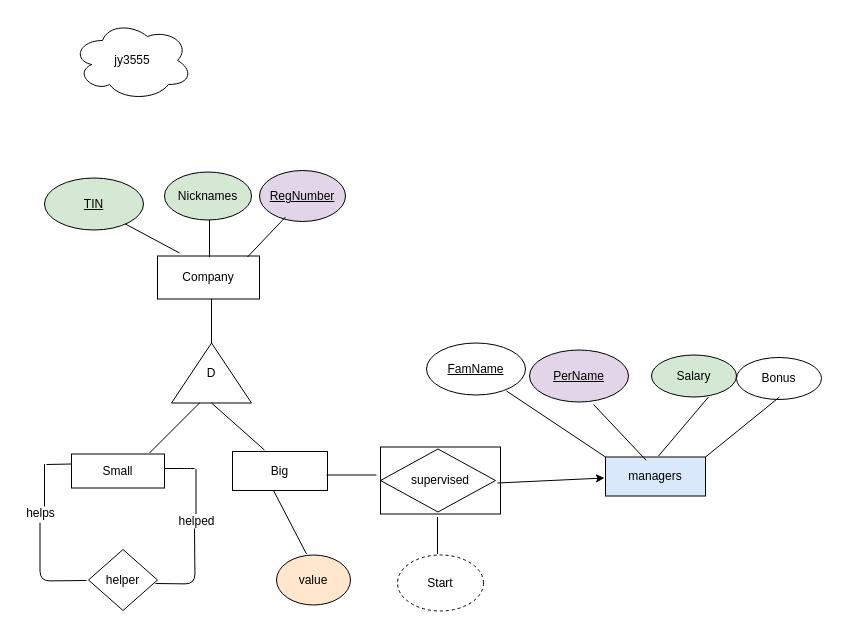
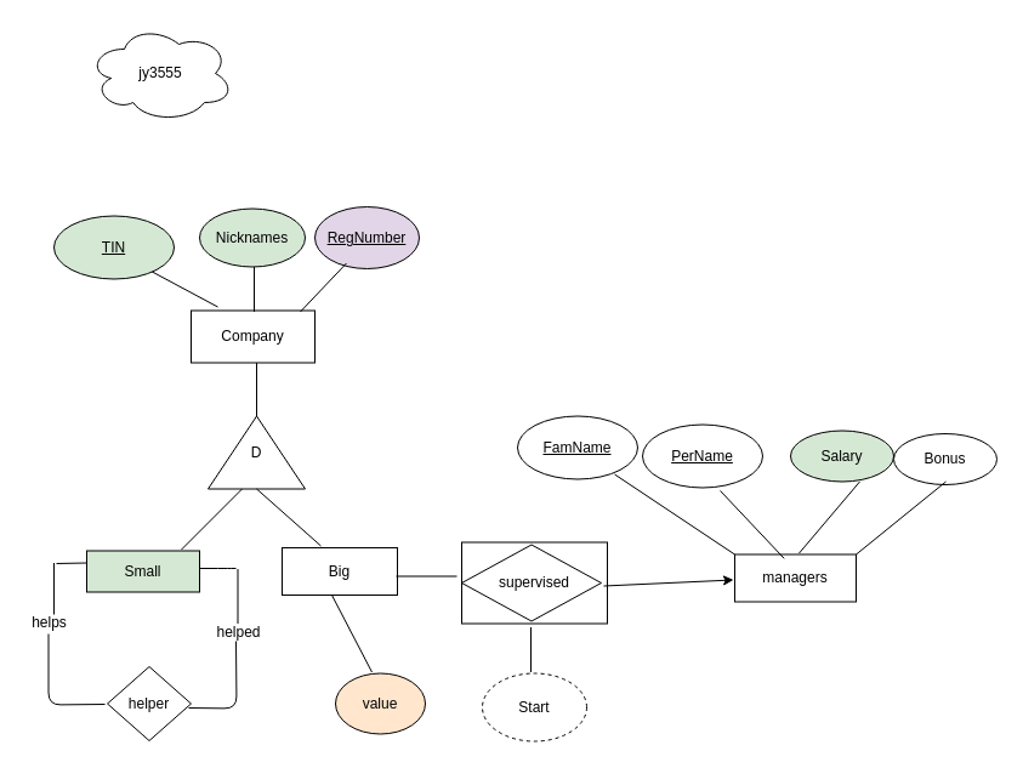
  <mxCell id="0" />
  <mxCell id="1" parent="0" />
  <mxCell id="2" value="jy3555" style="ellipse;shape=cloud;whiteSpace=wrap;html=1;" parent="1" vertex="1"><mxGeometry x="72" y="20" width="120" height="80" as="geometry" /></mxCell>
  <mxCell id="3" value="Company" style="rounded=0;whiteSpace=wrap;html=1;" vertex="1" parent="1"><mxGeometry x="157" y="255.5" width="102" height="43" as="geometry" /></mxCell>
  <mxCell id="4" value="" style="endArrow=none;html=1;" edge="1" parent="1"><mxGeometry width="50" height="50" relative="1" as="geometry"><mxPoint x="179" y="252.5" as="sourcePoint" /><mxPoint x="123" y="222.5" as="targetPoint" /></mxGeometry></mxCell>
  <mxCell id="5" value="&lt;u&gt;TIN&lt;/u&gt;" style="ellipse;whiteSpace=wrap;html=1;fillColor=#d5e8d4;" vertex="1" parent="1"><mxGeometry x="44" y="177.5" width="99" height="52" as="geometry" /></mxCell>
  <mxCell id="6" value="&lt;span&gt;&lt;u&gt;RegNumber&lt;/u&gt;&lt;/span&gt;" style="ellipse;whiteSpace=wrap;html=1;fillColor=#e1d5e7;" vertex="1" parent="1"><mxGeometry x="259" y="170" width="86" height="51" as="geometry" /></mxCell>
  <mxCell id="7" value="" style="endArrow=none;html=1;" edge="1" parent="1"><mxGeometry width="50" height="50" relative="1" as="geometry"><mxPoint x="247" y="256.5" as="sourcePoint" /><mxPoint x="285" y="216.5" as="targetPoint" /></mxGeometry></mxCell>
  <mxCell id="8" value="" style="endArrow=none;html=1;" edge="1" parent="1"><mxGeometry width="50" height="50" relative="1" as="geometry"><mxPoint x="209" y="256.5" as="sourcePoint" /><mxPoint x="209" y="219.5" as="targetPoint" /></mxGeometry></mxCell>
  <mxCell id="9" value="Nicknames" style="ellipse;whiteSpace=wrap;html=1;fillColor=#d5e8d4;" vertex="1" parent="1"><mxGeometry x="164" y="171.5" width="87" height="48" as="geometry" /></mxCell>
  <mxCell id="10" value="" style="endArrow=none;html=1;" edge="1" parent="1"><mxGeometry width="50" height="50" relative="1" as="geometry"><mxPoint x="211" y="342.5" as="sourcePoint" /><mxPoint x="211" y="298.5" as="targetPoint" /></mxGeometry></mxCell>
  <mxCell id="11" value="D" style="triangle;whiteSpace=wrap;html=1;direction=north;" vertex="1" parent="1"><mxGeometry x="171" y="342.5" width="80" height="60" as="geometry" /></mxCell>
  <mxCell id="12" value="" style="endArrow=none;html=1;" edge="1" parent="1"><mxGeometry width="50" height="50" relative="1" as="geometry"><mxPoint x="149" y="452.5" as="sourcePoint" /><mxPoint x="199" y="402.5" as="targetPoint" /></mxGeometry></mxCell>
  <mxCell id="13" value="" style="endArrow=none;html=1;exitX=0;exitY=0.5;exitDx=0;exitDy=0;" edge="1" parent="1" source="11"><mxGeometry width="50" height="50" relative="1" as="geometry"><mxPoint x="235" y="470.5" as="sourcePoint" /><mxPoint x="264" y="449.5" as="targetPoint" /></mxGeometry></mxCell>
- <mxCell id="14" value="Small" style="rounded=0;whiteSpace=wrap;html=1;" vertex="1" parent="1"><mxGeometry x="71" y="453.5" width="93" height="34" as="geometry" /></mxCell>
+ <mxCell id="14" value="Small" style="rounded=0;whiteSpace=wrap;html=1;fillColor=#d5e8d4;" vertex="1" parent="1"><mxGeometry x="71" y="453.5" width="93" height="34" as="geometry" /></mxCell>
  <mxCell id="15" value="Big" style="rounded=0;whiteSpace=wrap;html=1;" vertex="1" parent="1"><mxGeometry x="232" y="451" width="95" height="39" as="geometry" /></mxCell>
- <mxCell id="16" value="managers" style="rounded=0;whiteSpace=wrap;html=1;fillColor=#dae8fc;" vertex="1" parent="1"><mxGeometry x="605" y="456.5" width="100" height="39" as="geometry" /></mxCell>
+ <mxCell id="16" value="managers" style="rounded=0;whiteSpace=wrap;html=1;" vertex="1" parent="1"><mxGeometry x="605" y="456.5" width="100" height="39" as="geometry" /></mxCell>
  <mxCell id="17" value="&lt;u&gt;FamName&lt;/u&gt;" style="ellipse;whiteSpace=wrap;html=1;" vertex="1" parent="1"><mxGeometry x="426" y="342.5" width="99" height="52" as="geometry" /></mxCell>
- <mxCell id="18" value="&lt;u&gt;PerName&lt;/u&gt;" style="ellipse;whiteSpace=wrap;html=1;fillColor=#e1d5e7;" vertex="1" parent="1"><mxGeometry x="529" y="349.5" width="99" height="52" as="geometry" /></mxCell>
+ <mxCell id="18" value="&lt;u&gt;PerName&lt;/u&gt;" style="ellipse;whiteSpace=wrap;html=1;" vertex="1" parent="1"><mxGeometry x="529" y="349.5" width="99" height="52" as="geometry" /></mxCell>
  <mxCell id="19" value="Salary" style="ellipse;whiteSpace=wrap;html=1;fillColor=#d5e8d4;" vertex="1" parent="1"><mxGeometry x="651" y="354.5" width="85" height="42" as="geometry" /></mxCell>
  <mxCell id="20" value="Bonus" style="ellipse;whiteSpace=wrap;html=1;" vertex="1" parent="1"><mxGeometry x="736" y="357" width="85" height="42" as="geometry" /></mxCell>
  <mxCell id="21" value="" style="endArrow=none;html=1;exitX=1;exitY=0;exitDx=0;exitDy=0;" edge="1" parent="1" source="16"><mxGeometry width="50" height="50" relative="1" as="geometry"><mxPoint x="729" y="446.5" as="sourcePoint" /><mxPoint x="779" y="396.5" as="targetPoint" /></mxGeometry></mxCell>
  <mxCell id="22" value="" style="endArrow=none;html=1;" edge="1" parent="1"><mxGeometry width="50" height="50" relative="1" as="geometry"><mxPoint x="658" y="455.5" as="sourcePoint" /><mxPoint x="708" y="396.5" as="targetPoint" /></mxGeometry></mxCell>
  <mxCell id="23" value="" style="endArrow=none;html=1;entryX=0.407;entryY=0.085;entryDx=0;entryDy=0;entryPerimeter=0;" edge="1" parent="1" target="16"><mxGeometry width="50" height="50" relative="1" as="geometry"><mxPoint x="593" y="404" as="sourcePoint" /><mxPoint x="651" y="442" as="targetPoint" /></mxGeometry></mxCell>
  <mxCell id="24" value="" style="endArrow=none;html=1;entryX=0;entryY=0;entryDx=0;entryDy=0;" edge="1" parent="1" target="16"><mxGeometry width="50" height="50" relative="1" as="geometry"><mxPoint x="506" y="390.5" as="sourcePoint" /><mxPoint x="581" y="455.5" as="targetPoint" /></mxGeometry></mxCell>
  <mxCell id="25" value="" style="endArrow=none;html=1;" edge="1" parent="1"><mxGeometry width="50" height="50" relative="1" as="geometry"><mxPoint x="306" y="553.5" as="sourcePoint" /><mxPoint x="273" y="490" as="targetPoint" /></mxGeometry></mxCell>
  <mxCell id="26" value="value" style="ellipse;whiteSpace=wrap;html=1;fillColor=#ffe6cc;" vertex="1" parent="1"><mxGeometry x="276" y="554.5" width="74" height="50" as="geometry" /></mxCell>
  <mxCell id="27" value="" style="endArrow=none;html=1;" edge="1" parent="1"><mxGeometry width="50" height="50" relative="1" as="geometry"><mxPoint x="326" y="474.5" as="sourcePoint" /><mxPoint x="376" y="474.5" as="targetPoint" /></mxGeometry></mxCell>
  <mxCell id="28" value="" style="rhombus;whiteSpace=wrap;html=1;" vertex="1" parent="1"><mxGeometry x="380" y="448.5" width="115" height="63" as="geometry" /></mxCell>
  <mxCell id="29" value="supervised" style="rounded=0;whiteSpace=wrap;html=1;fillColor=none;" vertex="1" parent="1"><mxGeometry x="380" y="446.5" width="120" height="67" as="geometry" /></mxCell>
  <mxCell id="30" value="" style="endArrow=classic;html=1;" edge="1" parent="1"><mxGeometry width="50" height="50" relative="1" as="geometry"><mxPoint x="497" y="482.5" as="sourcePoint" /><mxPoint x="604" y="477.5" as="targetPoint" /></mxGeometry></mxCell>
  <mxCell id="31" value="" style="endArrow=none;html=1;" edge="1" parent="1"><mxGeometry width="50" height="50" relative="1" as="geometry"><mxPoint x="437" y="553.5" as="sourcePoint" /><mxPoint x="437" y="516.5" as="targetPoint" /></mxGeometry></mxCell>
  <mxCell id="32" value="Start" style="ellipse;whiteSpace=wrap;html=1;fillColor=none;dashed=1;" vertex="1" parent="1"><mxGeometry x="397" y="554.5" width="86" height="56" as="geometry" /></mxCell>
  <mxCell id="33" value="" style="endArrow=none;html=1;" edge="1" parent="1"><mxGeometry width="50" height="50" relative="1" as="geometry"><mxPoint x="46" y="464" as="sourcePoint" /><mxPoint x="71" y="463.5" as="targetPoint" /></mxGeometry></mxCell>
  <mxCell id="34" value="" style="endArrow=none;html=1;" edge="1" parent="1"><mxGeometry width="50" height="50" relative="1" as="geometry"><mxPoint x="44" y="506" as="sourcePoint" /><mxPoint x="44" y="463.5" as="targetPoint" /></mxGeometry></mxCell>
  <mxCell id="35" value="helps" style="text;html=1;align=center;verticalAlign=middle;resizable=0;points=[];autosize=1;strokeColor=none;fillColor=none;" vertex="1" parent="1"><mxGeometry x="20" y="504" width="39" height="18" as="geometry" /></mxCell>
  <mxCell id="36" value="" style="endArrow=none;html=1;edgeStyle=orthogonalEdgeStyle;elbow=vertical;" edge="1" parent="1" target="35"><mxGeometry width="50" height="50" relative="1" as="geometry"><mxPoint x="86" y="580" as="sourcePoint" /><mxPoint x="159" y="595" as="targetPoint" /></mxGeometry></mxCell>
  <mxCell id="37" value="helper" style="rhombus;whiteSpace=wrap;html=1;fillColor=none;" vertex="1" parent="1"><mxGeometry x="88" y="549" width="69" height="61" as="geometry" /></mxCell>
  <mxCell id="38" value="" style="endArrow=none;html=1;edgeStyle=orthogonalEdgeStyle;elbow=vertical;" edge="1" parent="1"><mxGeometry width="50" height="50" relative="1" as="geometry"><mxPoint x="155" y="583" as="sourcePoint" /><mxPoint x="194" y="528" as="targetPoint" /></mxGeometry></mxCell>
  <mxCell id="39" value="helped" style="text;html=1;align=center;verticalAlign=middle;resizable=0;points=[];autosize=1;strokeColor=none;fillColor=none;" vertex="1" parent="1"><mxGeometry x="173" y="512" width="46" height="18" as="geometry" /></mxCell>
  <mxCell id="40" value="" style="endArrow=none;html=1;" edge="1" parent="1"><mxGeometry width="50" height="50" relative="1" as="geometry"><mxPoint x="195.5" y="513.5" as="sourcePoint" /><mxPoint x="195.5" y="468.5" as="targetPoint" /></mxGeometry></mxCell>
  <mxCell id="41" value="" style="endArrow=none;html=1;" edge="1" parent="1"><mxGeometry width="50" height="50" relative="1" as="geometry"><mxPoint x="164" y="468" as="sourcePoint" /><mxPoint x="194" y="468" as="targetPoint" /><Array as="points"><mxPoint x="189" y="468" /></Array></mxGeometry></mxCell>
